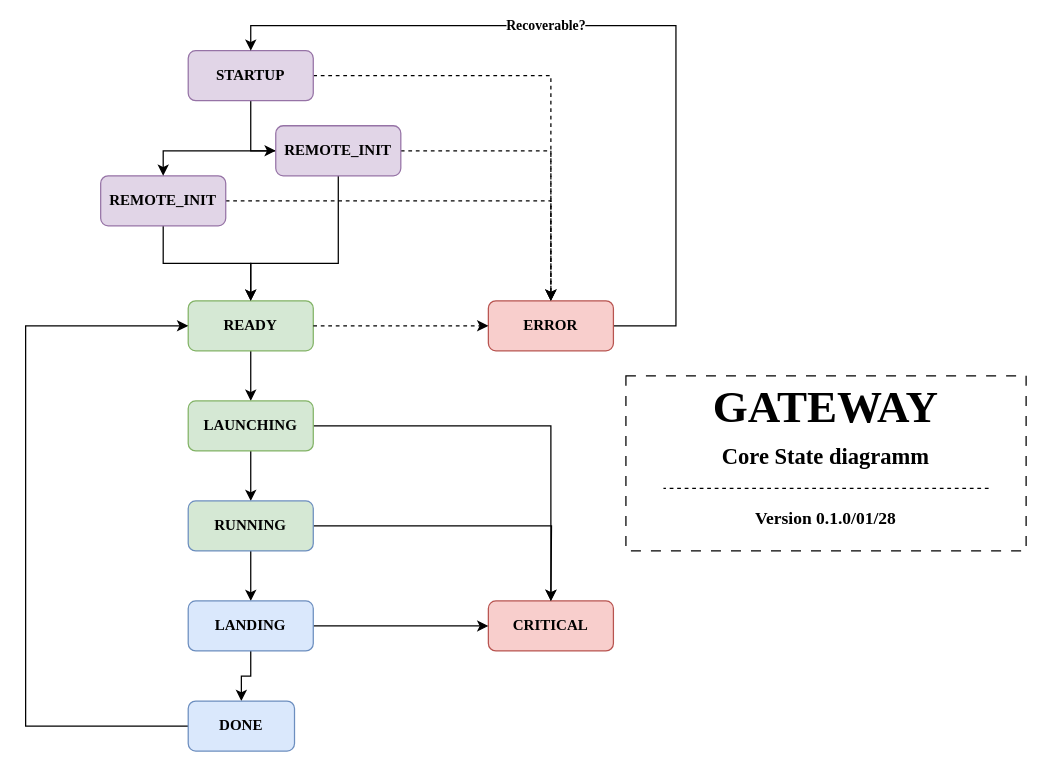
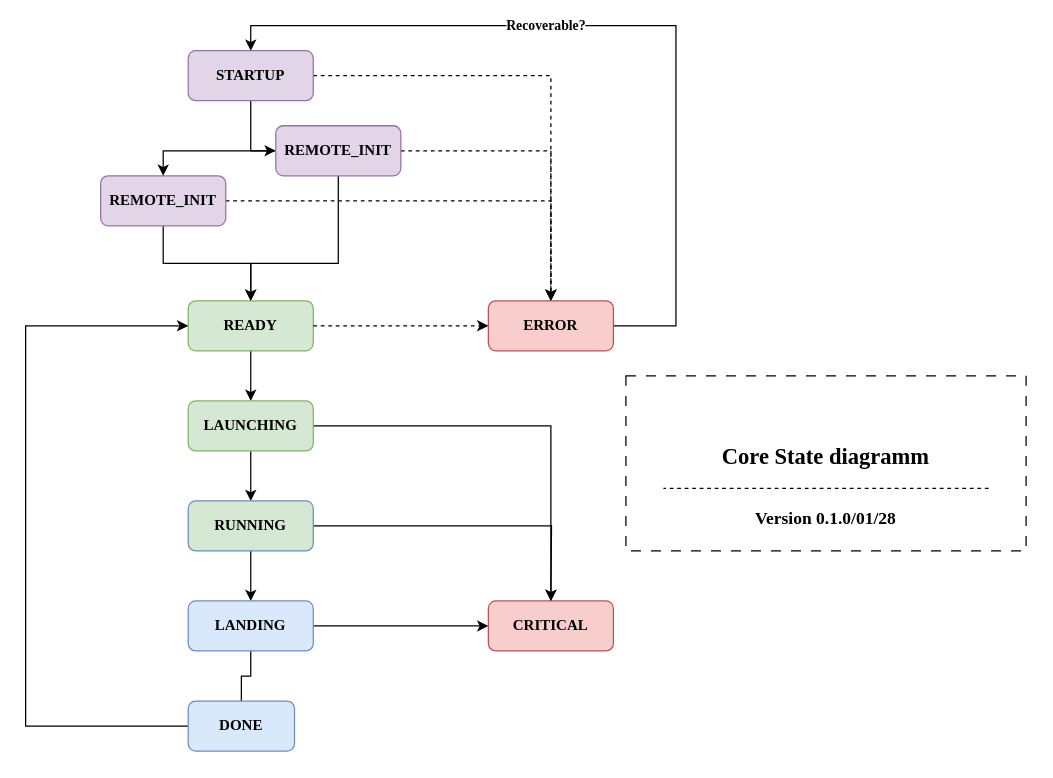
  <mxCell id="0" />
  <mxCell id="1" parent="0" />
  <mxCell id="2" style="edgeStyle=orthogonalEdgeStyle;rounded=0;orthogonalLoop=1;jettySize=auto;html=1;entryX=0.5;entryY=0;entryDx=0;entryDy=0;dashed=1;fontStyle=1;fontFamily=Lucida Console;" edge="1" parent="1" source="4" target="8"><mxGeometry relative="1" as="geometry" /></mxCell>
  <mxCell id="3" style="edgeStyle=orthogonalEdgeStyle;rounded=0;orthogonalLoop=1;jettySize=auto;html=1;entryX=0;entryY=0.5;entryDx=0;entryDy=0;fontStyle=1;fontFamily=Lucida Console;" edge="1" parent="1" source="4" target="16"><mxGeometry relative="1" as="geometry" /></mxCell>
  <mxCell id="4" value="STARTUP" style="rounded=1;whiteSpace=wrap;html=1;fillColor=#e1d5e7;strokeColor=#9673a6;fontStyle=1;fontFamily=Lucida Console;" parent="1" vertex="1"><mxGeometry x="150" y="40" width="100" height="40" as="geometry" /></mxCell>
  <mxCell id="5" style="edgeStyle=orthogonalEdgeStyle;rounded=0;orthogonalLoop=1;jettySize=auto;html=1;entryX=0.5;entryY=0;entryDx=0;entryDy=0;fontStyle=1;fontFamily=Lucida Console;" edge="1" parent="1" source="6" target="19"><mxGeometry relative="1" as="geometry" /></mxCell>
  <mxCell id="6" value="READY" style="rounded=1;whiteSpace=wrap;html=1;fillColor=#d5e8d4;strokeColor=#82b366;fontStyle=1;fontFamily=Lucida Console;" parent="1" vertex="1"><mxGeometry x="150" y="240" width="100" height="40" as="geometry" /></mxCell>
  <mxCell id="7" value="Recoverable?" style="edgeStyle=orthogonalEdgeStyle;rounded=0;orthogonalLoop=1;jettySize=auto;html=1;entryX=0.5;entryY=0;entryDx=0;entryDy=0;exitX=1;exitY=0.5;exitDx=0;exitDy=0;startArrow=none;startFill=0;fontStyle=1;fontFamily=Lucida Console;" edge="1" parent="1" source="8" target="4"><mxGeometry x="0.213" relative="1" as="geometry"><mxPoint x="540" y="300" as="sourcePoint" /><Array as="points"><mxPoint x="540" y="260" /><mxPoint x="540" y="20" /><mxPoint x="200" y="20" /></Array><mxPoint as="offset" /></mxGeometry></mxCell>
  <mxCell id="8" value="ERROR" style="rounded=1;whiteSpace=wrap;html=1;fillColor=#f8cecc;strokeColor=#b85450;fontStyle=1;fontFamily=Lucida Console;" vertex="1" parent="1"><mxGeometry x="390" y="240" width="100" height="40" as="geometry" /></mxCell>
  <mxCell id="9" value="CRITICAL" style="rounded=1;whiteSpace=wrap;html=1;fillColor=#f8cecc;strokeColor=#b85450;fontStyle=1;fontFamily=Lucida Console;" vertex="1" parent="1"><mxGeometry x="390" y="480" width="100" height="40" as="geometry" /></mxCell>
  <mxCell id="10" style="edgeStyle=orthogonalEdgeStyle;rounded=0;orthogonalLoop=1;jettySize=auto;html=1;dashed=1;fontStyle=1;fontFamily=Lucida Console;" edge="1" parent="1" source="12" target="8"><mxGeometry relative="1" as="geometry" /></mxCell>
  <mxCell id="11" style="edgeStyle=orthogonalEdgeStyle;rounded=0;orthogonalLoop=1;jettySize=auto;html=1;entryX=0.5;entryY=0;entryDx=0;entryDy=0;fontStyle=1;fontFamily=Lucida Console;" edge="1" parent="1" source="12" target="6"><mxGeometry relative="1" as="geometry" /></mxCell>
  <mxCell id="12" value="REMOTE_INIT" style="rounded=1;whiteSpace=wrap;html=1;fillColor=#e1d5e7;strokeColor=#9673a6;fontStyle=1;fontFamily=Lucida Console;" vertex="1" parent="1"><mxGeometry x="80" y="140" width="100" height="40" as="geometry" /></mxCell>
  <mxCell id="13" style="edgeStyle=orthogonalEdgeStyle;rounded=0;orthogonalLoop=1;jettySize=auto;html=1;entryX=0.5;entryY=0;entryDx=0;entryDy=0;dashed=1;fontStyle=1;fontFamily=Lucida Console;" edge="1" parent="1" source="16" target="8"><mxGeometry relative="1" as="geometry" /></mxCell>
  <mxCell id="14" style="edgeStyle=orthogonalEdgeStyle;rounded=0;orthogonalLoop=1;jettySize=auto;html=1;entryX=0.5;entryY=0;entryDx=0;entryDy=0;fontStyle=1;fontFamily=Lucida Console;" edge="1" parent="1" source="16" target="12"><mxGeometry relative="1" as="geometry" /></mxCell>
  <mxCell id="15" style="edgeStyle=orthogonalEdgeStyle;rounded=0;orthogonalLoop=1;jettySize=auto;html=1;entryX=0.5;entryY=0;entryDx=0;entryDy=0;fontStyle=1;fontFamily=Lucida Console;" edge="1" parent="1" source="16" target="6"><mxGeometry relative="1" as="geometry"><Array as="points"><mxPoint x="270" y="210" /><mxPoint x="200" y="210" /></Array></mxGeometry></mxCell>
  <mxCell id="16" value="REMOTE_INIT" style="rounded=1;whiteSpace=wrap;html=1;fillColor=#e1d5e7;strokeColor=#9673a6;fontStyle=1;fontFamily=Lucida Console;" vertex="1" parent="1"><mxGeometry x="220" y="100" width="100" height="40" as="geometry" /></mxCell>
  <mxCell id="17" style="edgeStyle=orthogonalEdgeStyle;rounded=0;orthogonalLoop=1;jettySize=auto;html=1;entryX=0.5;entryY=0;entryDx=0;entryDy=0;fontStyle=1;fontFamily=Lucida Console;" edge="1" parent="1" source="19" target="22"><mxGeometry relative="1" as="geometry" /></mxCell>
  <mxCell id="18" style="edgeStyle=orthogonalEdgeStyle;rounded=0;orthogonalLoop=1;jettySize=auto;html=1;entryX=0.5;entryY=0;entryDx=0;entryDy=0;fontStyle=1;fontFamily=Lucida Console;" edge="1" parent="1" source="19" target="9"><mxGeometry relative="1" as="geometry"><Array as="points"><mxPoint x="440" y="340" /></Array></mxGeometry></mxCell>
  <mxCell id="19" value="LAUNCHING" style="rounded=1;whiteSpace=wrap;html=1;fillColor=#d5e8d4;strokeColor=#82b366;fontStyle=1;fontFamily=Lucida Console;" vertex="1" parent="1"><mxGeometry x="150" y="320" width="100" height="40" as="geometry" /></mxCell>
  <mxCell id="20" style="edgeStyle=orthogonalEdgeStyle;rounded=0;orthogonalLoop=1;jettySize=auto;html=1;fontStyle=1;fontFamily=Lucida Console;" edge="1" parent="1" source="22" target="25"><mxGeometry relative="1" as="geometry" /></mxCell>
  <mxCell id="21" style="edgeStyle=orthogonalEdgeStyle;rounded=0;orthogonalLoop=1;jettySize=auto;html=1;fontStyle=1;fontFamily=Lucida Console;" edge="1" parent="1" source="22"><mxGeometry relative="1" as="geometry"><mxPoint x="440" y="480" as="targetPoint" /></mxGeometry></mxCell>
  <mxCell id="22" value="RUNNING" style="rounded=1;whiteSpace=wrap;html=1;fillColor=#d5e8d4;strokeColor=#6c8ebf;fontStyle=1;fontFamily=Lucida Console;" vertex="1" parent="1"><mxGeometry x="150" y="400" width="100" height="40" as="geometry" /></mxCell>
  <mxCell id="23" style="edgeStyle=orthogonalEdgeStyle;rounded=0;orthogonalLoop=1;jettySize=auto;html=1;entryX=0;entryY=0.5;entryDx=0;entryDy=0;fontStyle=1;fontFamily=Lucida Console;" edge="1" parent="1" source="25" target="9"><mxGeometry relative="1" as="geometry" /></mxCell>
- <mxCell id="24" style="edgeStyle=orthogonalEdgeStyle;rounded=0;orthogonalLoop=1;jettySize=auto;html=1;entryX=0.5;entryY=0;entryDx=0;entryDy=0;fontStyle=1;fontFamily=Lucida Console;" edge="1" parent="1" source="25" target="28"><mxGeometry relative="1" as="geometry" /></mxCell>
+ <mxCell id="24" style="edgeStyle=orthogonalEdgeStyle;rounded=0;orthogonalLoop=1;jettySize=auto;html=1;entryX=0.5;entryY=0;entryDx=0;entryDy=0;fontStyle=1;fontFamily=Lucida Console;endArrow=none;" edge="1" parent="1" source="25" target="28"><mxGeometry relative="1" as="geometry" /></mxCell>
  <mxCell id="25" value="LANDING" style="rounded=1;whiteSpace=wrap;html=1;fillColor=#dae8fc;strokeColor=#6c8ebf;fontStyle=1;fontFamily=Lucida Console;" vertex="1" parent="1"><mxGeometry x="150" y="480" width="100" height="40" as="geometry" /></mxCell>
  <mxCell id="26" style="edgeStyle=orthogonalEdgeStyle;rounded=0;orthogonalLoop=1;jettySize=auto;html=1;entryX=0;entryY=0.5;entryDx=0;entryDy=0;dashed=1;fontStyle=1;fontFamily=Lucida Console;" edge="1" parent="1" source="6" target="8"><mxGeometry relative="1" as="geometry" /></mxCell>
  <mxCell id="27" style="edgeStyle=orthogonalEdgeStyle;rounded=0;orthogonalLoop=1;jettySize=auto;html=1;entryX=0;entryY=0.5;entryDx=0;entryDy=0;fontStyle=1;fontFamily=Lucida Console;" edge="1" parent="1" source="28" target="6"><mxGeometry relative="1" as="geometry"><mxPoint x="20" y="260" as="targetPoint" /><Array as="points"><mxPoint x="20" y="580" /><mxPoint x="20" y="260" /></Array></mxGeometry></mxCell>
  <mxCell id="28" value="DONE" style="rounded=1;whiteSpace=wrap;html=1;fillColor=#dae8fc;strokeColor=#6c8ebf;fontStyle=1;fontFamily=Lucida Console;" vertex="1" parent="1"><mxGeometry x="150" y="560" width="85" height="40" as="geometry" /></mxCell>
  <mxCell id="29" value="" style="rounded=0;whiteSpace=wrap;html=1;fillColor=none;dashed=1;dashPattern=8 8;" vertex="1" parent="1"><mxGeometry x="500" y="300" width="320" height="140" as="geometry" /></mxCell>
- <mxCell id="30" value="GATEWAY" style="text;html=1;align=center;verticalAlign=middle;whiteSpace=wrap;rounded=0;fontSize=36;fontStyle=1;fontFamily=Lucida Console;" vertex="1" parent="1"><mxGeometry x="500" y="300" width="320" height="50" as="geometry" /></mxCell>
  <mxCell id="31" value="&lt;font style=&quot;font-size: 18px;&quot;&gt;Core State diagramm&lt;/font&gt;" style="text;html=1;align=center;verticalAlign=middle;whiteSpace=wrap;rounded=0;fontSize=18;fontStyle=1;fontFamily=Lucida Console;" vertex="1" parent="1"><mxGeometry x="500" y="350" width="320" height="30" as="geometry" /></mxCell>
  <mxCell id="32" value="" style="endArrow=none;dashed=1;html=1;rounded=0;" edge="1" parent="1"><mxGeometry width="50" height="50" relative="1" as="geometry"><mxPoint x="790" y="390" as="sourcePoint" /><mxPoint x="530" y="390" as="targetPoint" /></mxGeometry></mxCell>
  <mxCell id="33" value="&lt;font style=&quot;font-size: 14px;&quot;&gt;Version 0.1.0/01/28&lt;/font&gt;" style="text;html=1;align=center;verticalAlign=middle;whiteSpace=wrap;rounded=0;fontSize=14;fontStyle=1;fontFamily=Lucida Console;" vertex="1" parent="1"><mxGeometry x="500" y="400" width="320" height="30" as="geometry" /></mxCell>
